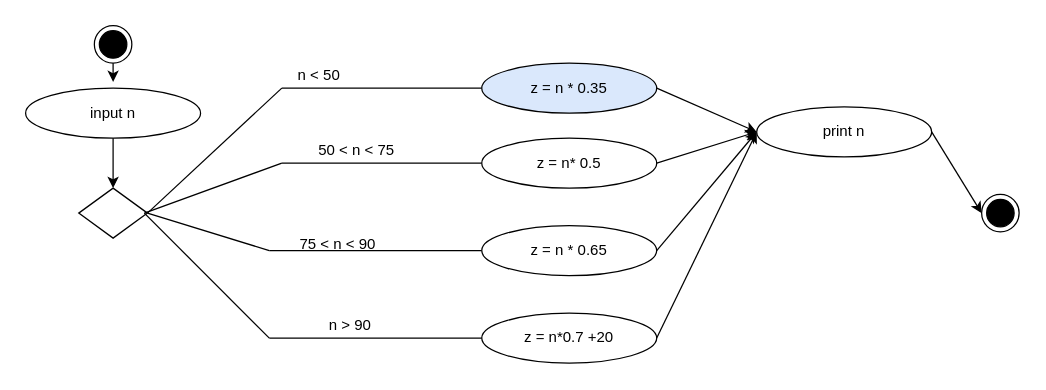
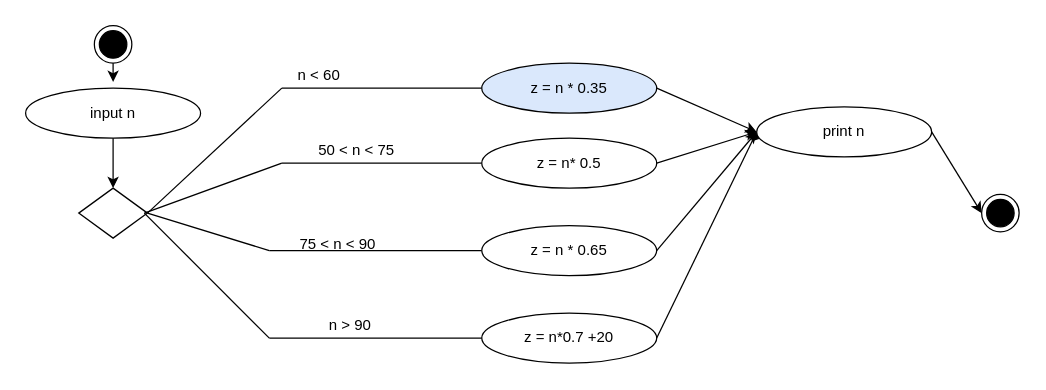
  <mxCell id="0" />
  <mxCell id="1" parent="0" />
  <mxCell id="2" value="" style="ellipse;html=1;shape=endState;fillColor=#000000;" vertex="1" parent="1"><mxGeometry x="75" y="20" width="30" height="30" as="geometry" /></mxCell>
  <mxCell id="3" value="" style="endArrow=classic;html=1;exitX=0.5;exitY=1;exitDx=0;exitDy=0;" edge="1" parent="1" source="2"><mxGeometry width="50" height="50" relative="1" as="geometry"><mxPoint x="415" y="200" as="sourcePoint" /><mxPoint x="90" y="65" as="targetPoint" /></mxGeometry></mxCell>
  <mxCell id="4" value="input n" style="ellipse;whiteSpace=wrap;html=1;strokeColor=#000000;" vertex="1" parent="1"><mxGeometry x="20" y="70" width="140" height="40" as="geometry" /></mxCell>
  <mxCell id="5" value="" style="endArrow=classic;html=1;exitX=0.5;exitY=1;exitDx=0;exitDy=0;" edge="1" parent="1" source="4"><mxGeometry width="50" height="50" relative="1" as="geometry"><mxPoint x="175" y="160" as="sourcePoint" /><mxPoint x="90" y="150" as="targetPoint" /></mxGeometry></mxCell>
  <mxCell id="6" value="" style="rhombus;whiteSpace=wrap;html=1;strokeColor=#000000;" vertex="1" parent="1"><mxGeometry x="62.5" y="150" width="55" height="40" as="geometry" /></mxCell>
  <mxCell id="7" value="" style="endArrow=none;html=1;" edge="1" parent="1"><mxGeometry width="50" height="50" relative="1" as="geometry"><mxPoint x="115" y="170" as="sourcePoint" /><mxPoint x="215" y="270" as="targetPoint" /></mxGeometry></mxCell>
  <mxCell id="8" value="" style="endArrow=none;html=1;" edge="1" parent="1"><mxGeometry width="50" height="50" relative="1" as="geometry"><mxPoint x="115" y="170" as="sourcePoint" /><mxPoint x="225" y="130" as="targetPoint" /></mxGeometry></mxCell>
  <mxCell id="9" value="" style="endArrow=none;html=1;exitX=1;exitY=0.5;exitDx=0;exitDy=0;" edge="1" parent="1" source="6"><mxGeometry width="50" height="50" relative="1" as="geometry"><mxPoint x="255" y="140" as="sourcePoint" /><mxPoint x="225" y="70" as="targetPoint" /></mxGeometry></mxCell>
  <mxCell id="10" value="" style="endArrow=none;html=1;exitX=1;exitY=0.5;exitDx=0;exitDy=0;" edge="1" parent="1" source="6"><mxGeometry width="50" height="50" relative="1" as="geometry"><mxPoint x="315" y="130" as="sourcePoint" /><mxPoint x="215" y="200" as="targetPoint" /></mxGeometry></mxCell>
  <mxCell id="11" value="" style="endArrow=none;html=1;" edge="1" parent="1"><mxGeometry width="50" height="50" relative="1" as="geometry"><mxPoint x="215" y="200" as="sourcePoint" /><mxPoint x="385" y="200" as="targetPoint" /></mxGeometry></mxCell>
  <mxCell id="12" value="" style="endArrow=none;html=1;" edge="1" parent="1"><mxGeometry width="50" height="50" relative="1" as="geometry"><mxPoint x="225" y="70" as="sourcePoint" /><mxPoint x="385" y="70" as="targetPoint" /></mxGeometry></mxCell>
  <mxCell id="13" value="" style="endArrow=none;html=1;" edge="1" parent="1"><mxGeometry width="50" height="50" relative="1" as="geometry"><mxPoint x="225" y="130" as="sourcePoint" /><mxPoint x="385" y="130" as="targetPoint" /></mxGeometry></mxCell>
  <mxCell id="14" value="" style="endArrow=none;html=1;" edge="1" parent="1"><mxGeometry width="50" height="50" relative="1" as="geometry"><mxPoint x="215" y="270" as="sourcePoint" /><mxPoint x="385" y="270" as="targetPoint" /></mxGeometry></mxCell>
  <mxCell id="15" value="z = n * 0.35" style="ellipse;whiteSpace=wrap;html=1;strokeColor=#000000;fillColor=#dae8fc;" vertex="1" parent="1"><mxGeometry x="385" y="50" width="140" height="40" as="geometry" /></mxCell>
  <mxCell id="16" value="z = n* 0.5" style="ellipse;whiteSpace=wrap;html=1;strokeColor=#000000;" vertex="1" parent="1"><mxGeometry x="385" y="110" width="140" height="40" as="geometry" /></mxCell>
  <mxCell id="17" value="z = n * 0.65" style="ellipse;whiteSpace=wrap;html=1;strokeColor=#000000;" vertex="1" parent="1"><mxGeometry x="385" y="180" width="140" height="40" as="geometry" /></mxCell>
  <mxCell id="18" value="z = n*0.7 +20" style="ellipse;whiteSpace=wrap;html=1;strokeColor=#000000;" vertex="1" parent="1"><mxGeometry x="385" y="250" width="140" height="40" as="geometry" /></mxCell>
  <mxCell id="19" value="" style="endArrow=classic;html=1;exitX=1;exitY=0.5;exitDx=0;exitDy=0;entryX=0;entryY=0.5;entryDx=0;entryDy=0;" edge="1" parent="1" source="15" target="23"><mxGeometry width="50" height="50" relative="1" as="geometry"><mxPoint x="595" y="10" as="sourcePoint" /><mxPoint x="595" y="50" as="targetPoint" /></mxGeometry></mxCell>
  <mxCell id="20" value="" style="endArrow=classic;html=1;exitX=1;exitY=0.5;exitDx=0;exitDy=0;entryX=0;entryY=0.5;entryDx=0;entryDy=0;" edge="1" parent="1" source="16" target="23"><mxGeometry width="50" height="50" relative="1" as="geometry"><mxPoint x="685" y="20" as="sourcePoint" /><mxPoint x="685" y="60" as="targetPoint" /></mxGeometry></mxCell>
  <mxCell id="21" value="" style="endArrow=classic;html=1;entryX=0;entryY=0.5;entryDx=0;entryDy=0;exitX=1;exitY=0.5;exitDx=0;exitDy=0;" edge="1" parent="1" source="17" target="23"><mxGeometry width="50" height="50" relative="1" as="geometry"><mxPoint x="535" y="200" as="sourcePoint" /><mxPoint x="595" y="200" as="targetPoint" /></mxGeometry></mxCell>
- <mxCell id="22" value="" style="endArrow=classic;html=1;exitX=1;exitY=0.5;exitDx=0;exitDy=0;entryX=0;entryY=0.5;entryDx=0;entryDy=0;" edge="1" parent="1" source="18" target="23"><mxGeometry width="50" height="50" relative="1" as="geometry"><mxPoint x="635" y="220" as="sourcePoint" /><mxPoint x="635" y="260" as="targetPoint" /></mxGeometry></mxCell>
+ <mxCell id="22" value="" style="endArrow=diamond;html=1;exitX=1;exitY=0.5;exitDx=0;exitDy=0;entryX=0;entryY=0.5;entryDx=0;entryDy=0;" edge="1" parent="1" source="18" target="23"><mxGeometry width="50" height="50" relative="1" as="geometry"><mxPoint x="635" y="220" as="sourcePoint" /><mxPoint x="635" y="260" as="targetPoint" /></mxGeometry></mxCell>
  <mxCell id="23" value="print n" style="ellipse;whiteSpace=wrap;html=1;strokeColor=#000000;" vertex="1" parent="1"><mxGeometry x="605" y="85" width="140" height="40" as="geometry" /></mxCell>
  <mxCell id="24" value="" style="endArrow=classic;html=1;exitX=1;exitY=0.5;exitDx=0;exitDy=0;entryX=0;entryY=0.5;entryDx=0;entryDy=0;" edge="1" parent="1" source="23" target="25"><mxGeometry width="50" height="50" relative="1" as="geometry"><mxPoint x="685" y="30" as="sourcePoint" /><mxPoint x="765" y="130" as="targetPoint" /></mxGeometry></mxCell>
  <mxCell id="25" value="" style="ellipse;html=1;shape=endState;fillColor=#000000;" vertex="1" parent="1"><mxGeometry x="785" y="155" width="30" height="30" as="geometry" /></mxCell>
- <mxCell id="26" value="n &amp;lt; 50" style="text;html=1;strokeColor=none;fillColor=none;align=center;verticalAlign=middle;whiteSpace=wrap;rounded=0;" vertex="1" parent="1"><mxGeometry x="235" y="50" width="40" height="20" as="geometry" /></mxCell>
+ <mxCell id="26" value="n &amp;lt; 60" style="text;html=1;strokeColor=none;fillColor=none;align=center;verticalAlign=middle;whiteSpace=wrap;rounded=0;" vertex="1" parent="1"><mxGeometry x="235" y="50" width="40" height="20" as="geometry" /></mxCell>
  <mxCell id="27" value="50 &amp;lt; n &amp;lt; 75" style="text;html=1;strokeColor=none;fillColor=none;align=center;verticalAlign=middle;whiteSpace=wrap;rounded=0;" vertex="1" parent="1"><mxGeometry x="235" y="110" width="100" height="20" as="geometry" /></mxCell>
  <mxCell id="28" value="75 &amp;lt; n &amp;lt; 90" style="text;html=1;strokeColor=none;fillColor=none;align=center;verticalAlign=middle;whiteSpace=wrap;rounded=0;" vertex="1" parent="1"><mxGeometry x="225" y="185" width="90" height="20" as="geometry" /></mxCell>
  <mxCell id="29" value="n &amp;gt; 90" style="text;html=1;strokeColor=none;fillColor=none;align=center;verticalAlign=middle;whiteSpace=wrap;rounded=0;" vertex="1" parent="1"><mxGeometry x="260" y="250" width="40" height="20" as="geometry" /></mxCell>
